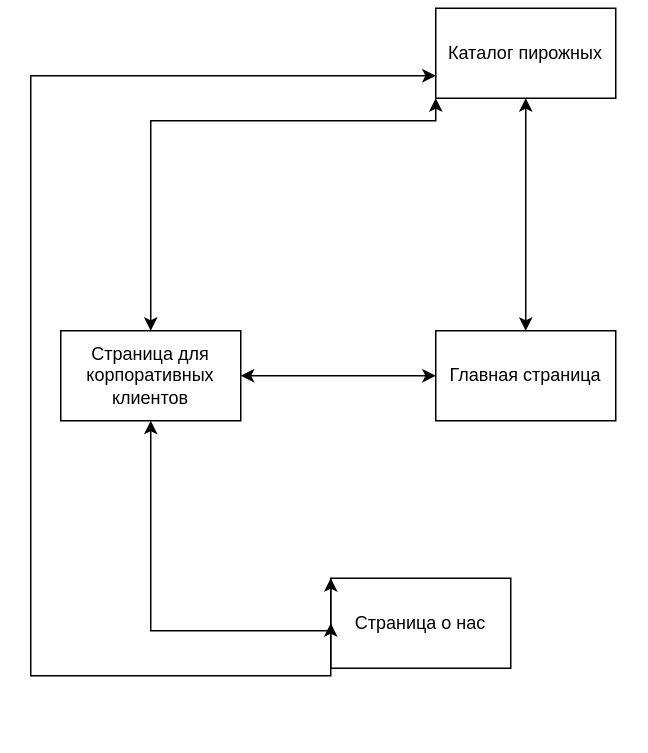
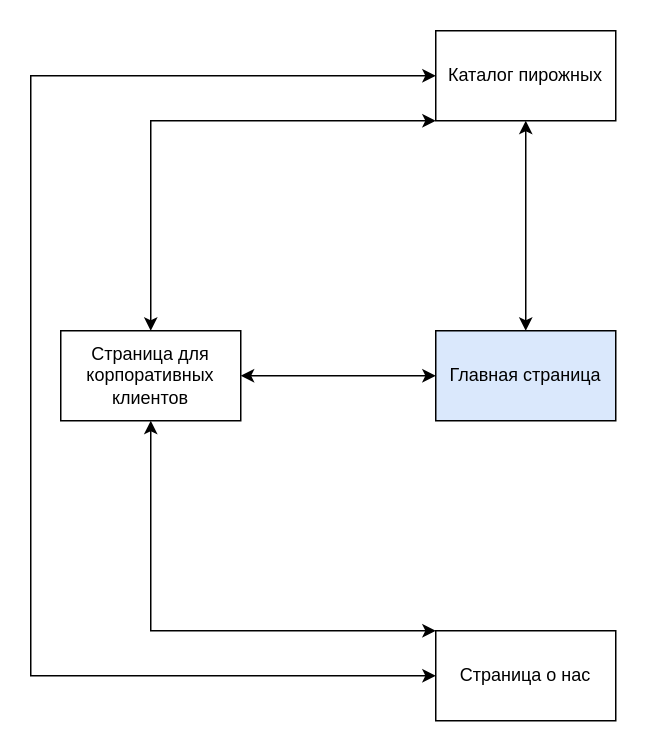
  <mxCell id="0" />
  <mxCell id="1" parent="0" />
  <mxCell id="2" style="edgeStyle=orthogonalEdgeStyle;rounded=0;orthogonalLoop=1;jettySize=auto;html=1;entryX=0.5;entryY=1;entryDx=0;entryDy=0;startArrow=classic;startFill=1;" edge="1" parent="1" source="4" target="10"><mxGeometry relative="1" as="geometry" /></mxCell>
  <mxCell id="3" style="edgeStyle=orthogonalEdgeStyle;rounded=0;orthogonalLoop=1;jettySize=auto;html=1;entryX=1;entryY=0.5;entryDx=0;entryDy=0;startArrow=classic;startFill=1;" edge="1" parent="1" source="4" target="8"><mxGeometry relative="1" as="geometry" /></mxCell>
- <mxCell id="4" value="Главная страница" style="rounded=0;whiteSpace=wrap;html=1;" vertex="1" parent="1"><mxGeometry x="290" y="220" width="120" height="60" as="geometry" /></mxCell>
- <mxCell id="5" value="Страница о нас" style="rounded=0;whiteSpace=wrap;html=1;" vertex="1" parent="1"><mxGeometry x="220" y="385" width="120" height="60" as="geometry" /></mxCell>
+ <mxCell id="4" value="Главная страница" style="rounded=0;whiteSpace=wrap;html=1;fillColor=#dae8fc;" vertex="1" parent="1"><mxGeometry x="290" y="220" width="120" height="60" as="geometry" /></mxCell>
+ <mxCell id="5" value="Страница о нас" style="rounded=0;whiteSpace=wrap;html=1;" vertex="1" parent="1"><mxGeometry x="290" y="420" width="120" height="60" as="geometry" /></mxCell>
  <mxCell id="6" style="edgeStyle=orthogonalEdgeStyle;rounded=0;orthogonalLoop=1;jettySize=auto;html=1;entryX=0;entryY=1;entryDx=0;entryDy=0;startArrow=classic;startFill=1;" edge="1" parent="1" source="8" target="10"><mxGeometry relative="1" as="geometry"><Array as="points"><mxPoint x="100" y="80" /></Array></mxGeometry></mxCell>
  <mxCell id="7" style="edgeStyle=orthogonalEdgeStyle;rounded=0;orthogonalLoop=1;jettySize=auto;html=1;entryX=0;entryY=0;entryDx=0;entryDy=0;startArrow=classic;startFill=1;" edge="1" parent="1" source="8" target="5"><mxGeometry relative="1" as="geometry"><Array as="points"><mxPoint x="100" y="420" /></Array></mxGeometry></mxCell>
  <mxCell id="8" value="Страница для корпоративных клиентов" style="rounded=0;whiteSpace=wrap;html=1;" vertex="1" parent="1"><mxGeometry x="40" y="220" width="120" height="60" as="geometry" /></mxCell>
  <mxCell id="9" style="edgeStyle=orthogonalEdgeStyle;rounded=0;orthogonalLoop=1;jettySize=auto;html=1;entryX=0;entryY=0.5;entryDx=0;entryDy=0;startArrow=classic;startFill=1;" edge="1" parent="1" source="10" target="5"><mxGeometry relative="1" as="geometry"><Array as="points"><mxPoint x="20" y="50" /><mxPoint x="20" y="450" /></Array></mxGeometry></mxCell>
- <mxCell id="10" value="Каталог пирожных" style="rounded=0;whiteSpace=wrap;html=1;" vertex="1" parent="1"><mxGeometry x="290" y="5" width="120" height="60" as="geometry" /></mxCell>
+ <mxCell id="10" value="Каталог пирожных" style="rounded=0;whiteSpace=wrap;html=1;" vertex="1" parent="1"><mxGeometry x="290" y="20" width="120" height="60" as="geometry" /></mxCell>
